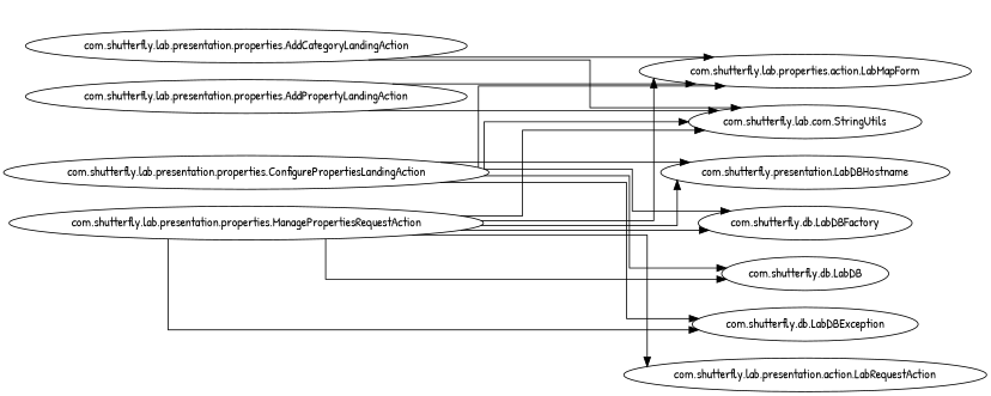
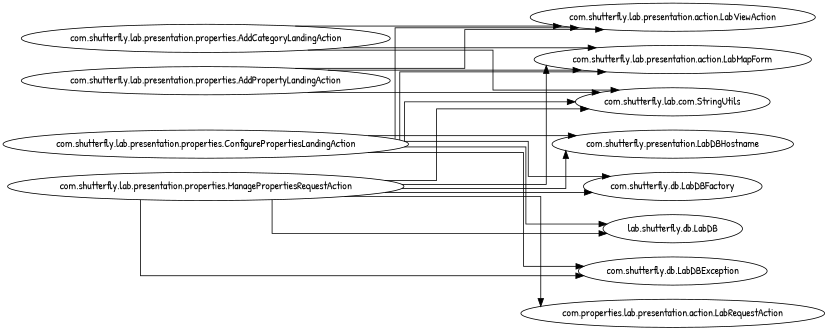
  digraph {
    concentrate=true
    fontname="Patrick Hand"
    rankdir=LR
    ranksep=2.0
    splines=ortho
    node [fontname="Patrick Hand"]
    edge [fontname="Patrick Hand"]
    "com.shutterfly.lab.presentation.properties.AddCategoryLandingAction"
-   "com.shutterfly.lab.presentation.action.LabMapForm" [label="com.shutterfly.lab.properties.action.LabMapForm"]
+   "com.shutterfly.lab.presentation.action.LabViewAction"
+   "com.shutterfly.lab.presentation.action.LabMapForm"
    n4 [label="com.shutterfly.lab.com.StringUtils"]
    "com.shutterfly.lab.presentation.properties.AddPropertyLandingAction"
    "com.shutterfly.lab.presentation.properties.ConfigurePropertiesLandingAction"
-   "com.shutterfly.db.LabDB"
+   "com.shutterfly.db.LabDB" [label="lab.shutterfly.db.LabDB"]
    "com.shutterfly.db.LabDBException"
    n9 [label="com.shutterfly.presentation.LabDBHostname"]
    "com.shutterfly.db.LabDBFactory"
    "com.shutterfly.lab.presentation.properties.ManagePropertiesRequestAction"
-   "com.shutterfly.lab.presentation.action.LabRequestAction"
+   "com.shutterfly.lab.presentation.action.LabRequestAction" [label="com.properties.lab.presentation.action.LabRequestAction"]
+   "com.shutterfly.lab.presentation.properties.AddCategoryLandingAction" -> "com.shutterfly.lab.presentation.action.LabViewAction"
    "com.shutterfly.lab.presentation.properties.AddCategoryLandingAction" -> "com.shutterfly.lab.presentation.action.LabMapForm"
    "com.shutterfly.lab.presentation.properties.AddCategoryLandingAction" -> n4
+   "com.shutterfly.lab.presentation.properties.AddPropertyLandingAction" -> "com.shutterfly.lab.presentation.action.LabViewAction"
    "com.shutterfly.lab.presentation.properties.AddPropertyLandingAction" -> "com.shutterfly.lab.presentation.action.LabMapForm"
    "com.shutterfly.lab.presentation.properties.AddPropertyLandingAction" -> n4
+   "com.shutterfly.lab.presentation.properties.ConfigurePropertiesLandingAction" -> "com.shutterfly.lab.presentation.action.LabViewAction"
    "com.shutterfly.lab.presentation.properties.ConfigurePropertiesLandingAction" -> "com.shutterfly.lab.presentation.action.LabMapForm"
    "com.shutterfly.lab.presentation.properties.ConfigurePropertiesLandingAction" -> n4
    "com.shutterfly.lab.presentation.properties.ConfigurePropertiesLandingAction" -> "com.shutterfly.db.LabDB"
    "com.shutterfly.lab.presentation.properties.ConfigurePropertiesLandingAction" -> "com.shutterfly.db.LabDBException"
    "com.shutterfly.lab.presentation.properties.ConfigurePropertiesLandingAction" -> n9
    "com.shutterfly.lab.presentation.properties.ConfigurePropertiesLandingAction" -> "com.shutterfly.db.LabDBFactory"
    "com.shutterfly.lab.presentation.properties.ManagePropertiesRequestAction" -> "com.shutterfly.lab.presentation.action.LabMapForm"
    "com.shutterfly.lab.presentation.properties.ManagePropertiesRequestAction" -> n4
    "com.shutterfly.lab.presentation.properties.ManagePropertiesRequestAction" -> "com.shutterfly.db.LabDB"
    "com.shutterfly.lab.presentation.properties.ManagePropertiesRequestAction" -> "com.shutterfly.db.LabDBException"
    "com.shutterfly.lab.presentation.properties.ManagePropertiesRequestAction" -> n9
    "com.shutterfly.lab.presentation.properties.ManagePropertiesRequestAction" -> "com.shutterfly.db.LabDBFactory"
    "com.shutterfly.lab.presentation.properties.ManagePropertiesRequestAction" -> "com.shutterfly.lab.presentation.action.LabRequestAction"
  }
